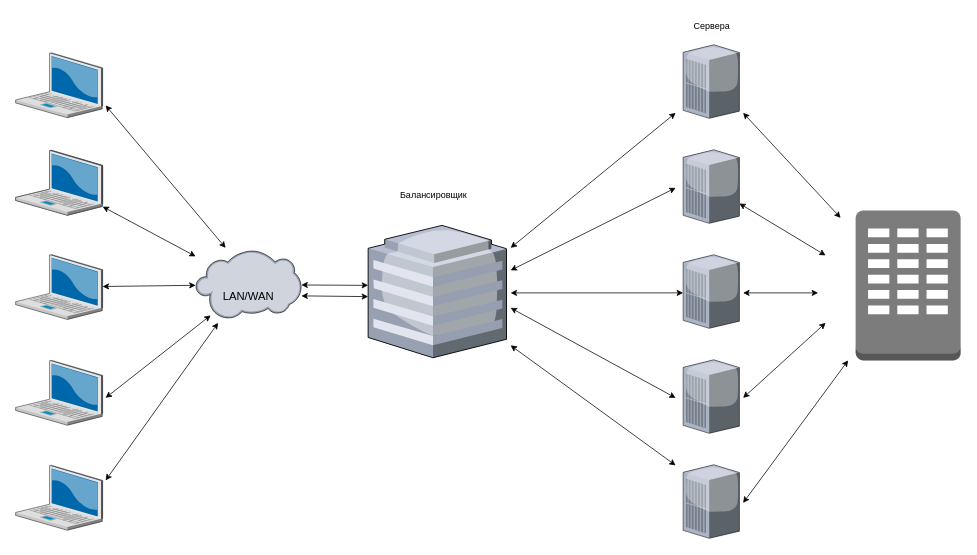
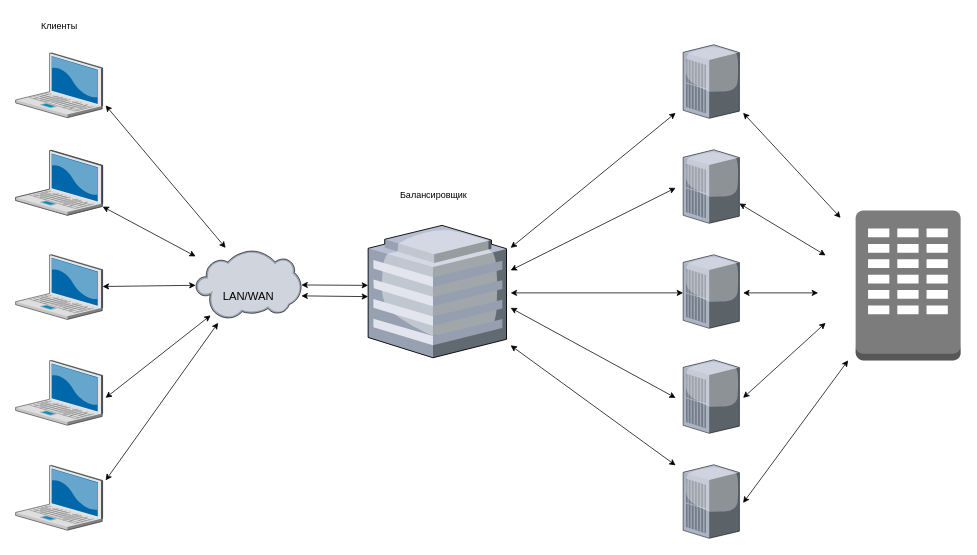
  <mxCell id="0" />
  <mxCell id="1" parent="0" />
  <mxCell id="2" value="" style="verticalLabelPosition=bottom;sketch=0;aspect=fixed;html=1;verticalAlign=top;strokeColor=none;align=center;outlineConnect=0;shape=mxgraph.citrix.cloud;" vertex="1" parent="1"><mxGeometry x="260" y="333" width="140.97" height="92" as="geometry" /></mxCell>
  <mxCell id="3" value="&lt;font style=&quot;font-size: 15px;&quot;&gt;LAN/WAN&lt;/font&gt;" style="text;html=1;align=center;verticalAlign=middle;resizable=0;points=[];autosize=1;strokeColor=none;fillColor=none;" vertex="1" parent="1"><mxGeometry x="285.49" y="379" width="90" height="30" as="geometry" /></mxCell>
  <mxCell id="4" value="" style="group" vertex="1" connectable="0" parent="1"><mxGeometry x="20" y="70" width="116" height="636.5" as="geometry" /></mxCell>
  <mxCell id="5" value="" style="verticalLabelPosition=bottom;sketch=0;aspect=fixed;html=1;verticalAlign=top;strokeColor=none;align=center;outlineConnect=0;shape=mxgraph.citrix.laptop_2;" vertex="1" parent="4"><mxGeometry width="116" height="86.5" as="geometry" /></mxCell>
  <mxCell id="6" value="" style="verticalLabelPosition=bottom;sketch=0;aspect=fixed;html=1;verticalAlign=top;strokeColor=none;align=center;outlineConnect=0;shape=mxgraph.citrix.laptop_2;" vertex="1" parent="4"><mxGeometry y="130" width="116" height="86.5" as="geometry" /></mxCell>
  <mxCell id="7" value="" style="verticalLabelPosition=bottom;sketch=0;aspect=fixed;html=1;verticalAlign=top;strokeColor=none;align=center;outlineConnect=0;shape=mxgraph.citrix.laptop_2;" vertex="1" parent="4"><mxGeometry y="269" width="116" height="86.5" as="geometry" /></mxCell>
  <mxCell id="8" value="" style="verticalLabelPosition=bottom;sketch=0;aspect=fixed;html=1;verticalAlign=top;strokeColor=none;align=center;outlineConnect=0;shape=mxgraph.citrix.laptop_2;" vertex="1" parent="4"><mxGeometry y="410" width="116" height="86.5" as="geometry" /></mxCell>
  <mxCell id="9" value="" style="verticalLabelPosition=bottom;sketch=0;aspect=fixed;html=1;verticalAlign=top;strokeColor=none;align=center;outlineConnect=0;shape=mxgraph.citrix.laptop_2;" vertex="1" parent="4"><mxGeometry y="550" width="116" height="86.5" as="geometry" /></mxCell>
  <mxCell id="10" value="" style="verticalLabelPosition=bottom;sketch=0;aspect=fixed;html=1;verticalAlign=top;strokeColor=none;align=center;outlineConnect=0;shape=mxgraph.citrix.laptop_2;" vertex="1" parent="4"><mxGeometry y="130" width="116" height="86.5" as="geometry" /></mxCell>
  <mxCell id="11" value="" style="endArrow=classic;startArrow=classic;html=1;rounded=0;" edge="1" parent="1"><mxGeometry width="50" height="50" relative="1" as="geometry"><mxPoint x="140" y="530" as="sourcePoint" /><mxPoint x="280" y="420" as="targetPoint" /></mxGeometry></mxCell>
  <mxCell id="12" value="" style="endArrow=classic;startArrow=classic;html=1;rounded=0;" edge="1" parent="1"><mxGeometry width="50" height="50" relative="1" as="geometry"><mxPoint x="140" y="640" as="sourcePoint" /><mxPoint x="290" y="430" as="targetPoint" /></mxGeometry></mxCell>
  <mxCell id="13" value="" style="endArrow=classic;startArrow=classic;html=1;rounded=0;" edge="1" parent="1" source="2"><mxGeometry width="50" height="50" relative="1" as="geometry"><mxPoint x="270" y="350" as="sourcePoint" /><mxPoint x="136" y="275" as="targetPoint" /></mxGeometry></mxCell>
  <mxCell id="14" value="" style="endArrow=classic;startArrow=classic;html=1;rounded=0;" edge="1" parent="1"><mxGeometry width="50" height="50" relative="1" as="geometry"><mxPoint x="140" y="140" as="sourcePoint" /><mxPoint x="300" y="330" as="targetPoint" /></mxGeometry></mxCell>
+ <mxCell id="15" value="Клиенты" style="text;html=1;align=center;verticalAlign=middle;resizable=0;points=[];autosize=1;strokeColor=none;fillColor=none;" vertex="1" parent="1"><mxGeometry x="43" y="20" width="70" height="30" as="geometry" /></mxCell>
  <mxCell id="16" value="" style="verticalLabelPosition=bottom;sketch=0;aspect=fixed;html=1;verticalAlign=top;strokeColor=none;align=center;outlineConnect=0;shape=mxgraph.citrix.hq_enterprise;" vertex="1" parent="1"><mxGeometry x="490" y="300" width="184.52" height="176.5" as="geometry" /></mxCell>
  <mxCell id="17" value="" style="endArrow=classic;startArrow=classic;html=1;rounded=0;" edge="1" parent="1" target="2"><mxGeometry width="50" height="50" relative="1" as="geometry"><mxPoint x="490" y="380" as="sourcePoint" /><mxPoint x="780" y="320" as="targetPoint" /></mxGeometry></mxCell>
  <mxCell id="18" value="" style="endArrow=classic;startArrow=classic;html=1;rounded=0;" edge="1" parent="1"><mxGeometry width="50" height="50" relative="1" as="geometry"><mxPoint x="490" y="395" as="sourcePoint" /><mxPoint x="401" y="394" as="targetPoint" /></mxGeometry></mxCell>
  <mxCell id="19" value="Балансировщик" style="text;html=1;align=center;verticalAlign=middle;resizable=0;points=[];autosize=1;strokeColor=none;fillColor=none;" vertex="1" parent="1"><mxGeometry x="522.26" y="245" width="110" height="30" as="geometry" /></mxCell>
  <mxCell id="20" value="" style="group" vertex="1" connectable="0" parent="1"><mxGeometry x="910" y="59.21" width="75" height="658.08" as="geometry" /></mxCell>
  <mxCell id="21" value="" style="verticalLabelPosition=bottom;sketch=0;aspect=fixed;html=1;verticalAlign=top;strokeColor=none;align=center;outlineConnect=0;shape=mxgraph.citrix.pbx_server;" vertex="1" parent="20"><mxGeometry width="75" height="98.08" as="geometry" /></mxCell>
  <mxCell id="22" value="" style="verticalLabelPosition=bottom;sketch=0;aspect=fixed;html=1;verticalAlign=top;strokeColor=none;align=center;outlineConnect=0;shape=mxgraph.citrix.pbx_server;" vertex="1" parent="20"><mxGeometry y="140" width="75" height="98.08" as="geometry" /></mxCell>
  <mxCell id="23" value="" style="verticalLabelPosition=bottom;sketch=0;aspect=fixed;html=1;verticalAlign=top;strokeColor=none;align=center;outlineConnect=0;shape=mxgraph.citrix.pbx_server;" vertex="1" parent="20"><mxGeometry y="280" width="75" height="98.08" as="geometry" /></mxCell>
  <mxCell id="24" value="" style="verticalLabelPosition=bottom;sketch=0;aspect=fixed;html=1;verticalAlign=top;strokeColor=none;align=center;outlineConnect=0;shape=mxgraph.citrix.pbx_server;" vertex="1" parent="20"><mxGeometry y="420" width="75" height="98.08" as="geometry" /></mxCell>
  <mxCell id="25" value="" style="verticalLabelPosition=bottom;sketch=0;aspect=fixed;html=1;verticalAlign=top;strokeColor=none;align=center;outlineConnect=0;shape=mxgraph.citrix.pbx_server;" vertex="1" parent="20"><mxGeometry y="560" width="75" height="98.08" as="geometry" /></mxCell>
  <mxCell id="26" value="" style="endArrow=classic;startArrow=classic;html=1;rounded=0;" edge="1" parent="1" source="7" target="2"><mxGeometry width="50" height="50" relative="1" as="geometry"><mxPoint x="160" y="425" as="sourcePoint" /><mxPoint x="210" y="375" as="targetPoint" /></mxGeometry></mxCell>
  <mxCell id="27" value="" style="endArrow=classic;startArrow=classic;html=1;rounded=0;" edge="1" parent="1"><mxGeometry width="50" height="50" relative="1" as="geometry"><mxPoint x="680" y="330" as="sourcePoint" /><mxPoint x="900" y="150" as="targetPoint" /></mxGeometry></mxCell>
  <mxCell id="28" value="" style="endArrow=classic;startArrow=classic;html=1;rounded=0;" edge="1" parent="1"><mxGeometry width="50" height="50" relative="1" as="geometry"><mxPoint x="680" y="360" as="sourcePoint" /><mxPoint x="900" y="250" as="targetPoint" /></mxGeometry></mxCell>
  <mxCell id="29" value="" style="endArrow=classic;startArrow=classic;html=1;rounded=0;entryX=0;entryY=0.518;entryDx=0;entryDy=0;entryPerimeter=0;" edge="1" parent="1" target="23"><mxGeometry width="50" height="50" relative="1" as="geometry"><mxPoint x="680" y="390" as="sourcePoint" /><mxPoint x="580" y="290" as="targetPoint" /></mxGeometry></mxCell>
  <mxCell id="30" value="" style="endArrow=classic;startArrow=classic;html=1;rounded=0;" edge="1" parent="1"><mxGeometry width="50" height="50" relative="1" as="geometry"><mxPoint x="680" y="410" as="sourcePoint" /><mxPoint x="900" y="530" as="targetPoint" /></mxGeometry></mxCell>
  <mxCell id="31" value="" style="endArrow=classic;startArrow=classic;html=1;rounded=0;" edge="1" parent="1"><mxGeometry width="50" height="50" relative="1" as="geometry"><mxPoint x="900" y="620" as="sourcePoint" /><mxPoint x="680" y="460" as="targetPoint" /></mxGeometry></mxCell>
- <mxCell id="32" value="Сервера" style="text;html=1;align=center;verticalAlign=middle;resizable=0;points=[];autosize=1;strokeColor=none;fillColor=none;" vertex="1" parent="1"><mxGeometry x="912.5" y="20" width="70" height="30" as="geometry" /></mxCell>
  <mxCell id="33" value="" style="endArrow=classic;startArrow=classic;html=1;rounded=0;" edge="1" parent="1"><mxGeometry width="50" height="50" relative="1" as="geometry"><mxPoint x="1120" y="290" as="sourcePoint" /><mxPoint x="990" y="150" as="targetPoint" /></mxGeometry></mxCell>
  <mxCell id="34" value="" style="endArrow=classic;startArrow=classic;html=1;rounded=0;" edge="1" parent="1" source="22"><mxGeometry width="50" height="50" relative="1" as="geometry"><mxPoint x="980" y="310" as="sourcePoint" /><mxPoint x="1100" y="340" as="targetPoint" /></mxGeometry></mxCell>
  <mxCell id="35" value="" style="endArrow=classic;startArrow=classic;html=1;rounded=0;" edge="1" parent="1"><mxGeometry width="50" height="50" relative="1" as="geometry"><mxPoint x="990" y="390" as="sourcePoint" /><mxPoint x="1090" y="390" as="targetPoint" /></mxGeometry></mxCell>
  <mxCell id="36" value="" style="endArrow=classic;startArrow=classic;html=1;rounded=0;" edge="1" parent="1"><mxGeometry width="50" height="50" relative="1" as="geometry"><mxPoint x="990" y="530" as="sourcePoint" /><mxPoint x="1100" y="430" as="targetPoint" /></mxGeometry></mxCell>
  <mxCell id="37" value="" style="endArrow=classic;startArrow=classic;html=1;rounded=0;" edge="1" parent="1"><mxGeometry width="50" height="50" relative="1" as="geometry"><mxPoint x="990" y="670" as="sourcePoint" /><mxPoint x="1130" y="480" as="targetPoint" /></mxGeometry></mxCell>
  <mxCell id="38" value="" style="outlineConnect=0;dashed=0;verticalLabelPosition=bottom;verticalAlign=top;align=center;html=1;shape=mxgraph.aws3.corporate_data_center;fillColor=#7D7C7C;gradientColor=none;" vertex="1" parent="1"><mxGeometry x="1140" y="280" width="140" height="200" as="geometry" /></mxCell>
